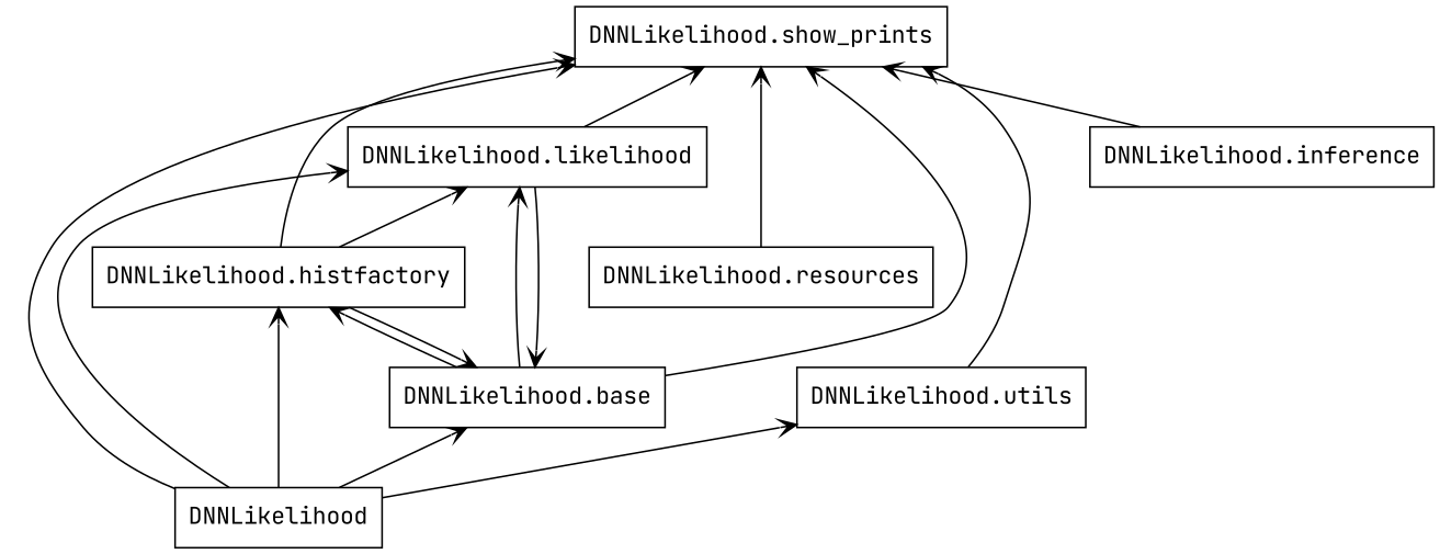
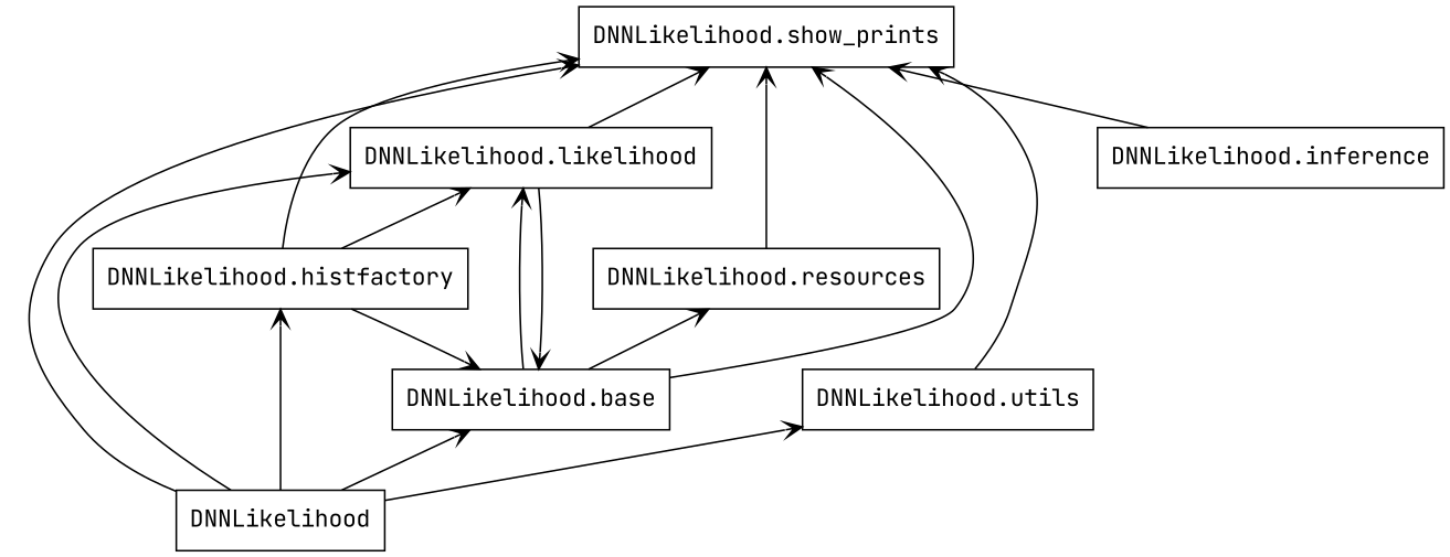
  digraph {
    fontname="JetBrains Mono"
    rankdir=BT
    node [color=black fontname="JetBrains Mono" shape=box style=solid]
    edge [arrowhead=open arrowtail=none fontname="JetBrains Mono"]
    n1 [label=DNNLikelihood]
    n2 [label="DNNLikelihood.base"]
    n3 [label="DNNLikelihood.histfactory"]
    n4 [label="DNNLikelihood.likelihood"]
    n5 [label="DNNLikelihood.show_prints"]
    n6 [label="DNNLikelihood.utils"]
    n7 [label="DNNLikelihood.resources"]
    n8 [label="DNNLikelihood.inference"]
    n1 -> n2
    n1 -> n3
    n1 -> n4
    n1 -> n5
    n1 -> n6
-   n2 -> n3
+   n2 -> n7
    n2 -> n4
    n2 -> n5
    n3 -> n2
    n3 -> n4
    n3 -> n5
    n4 -> n2
    n4 -> n5
    n6 -> n5
    n7 -> n5
    n8 -> n5
  }
